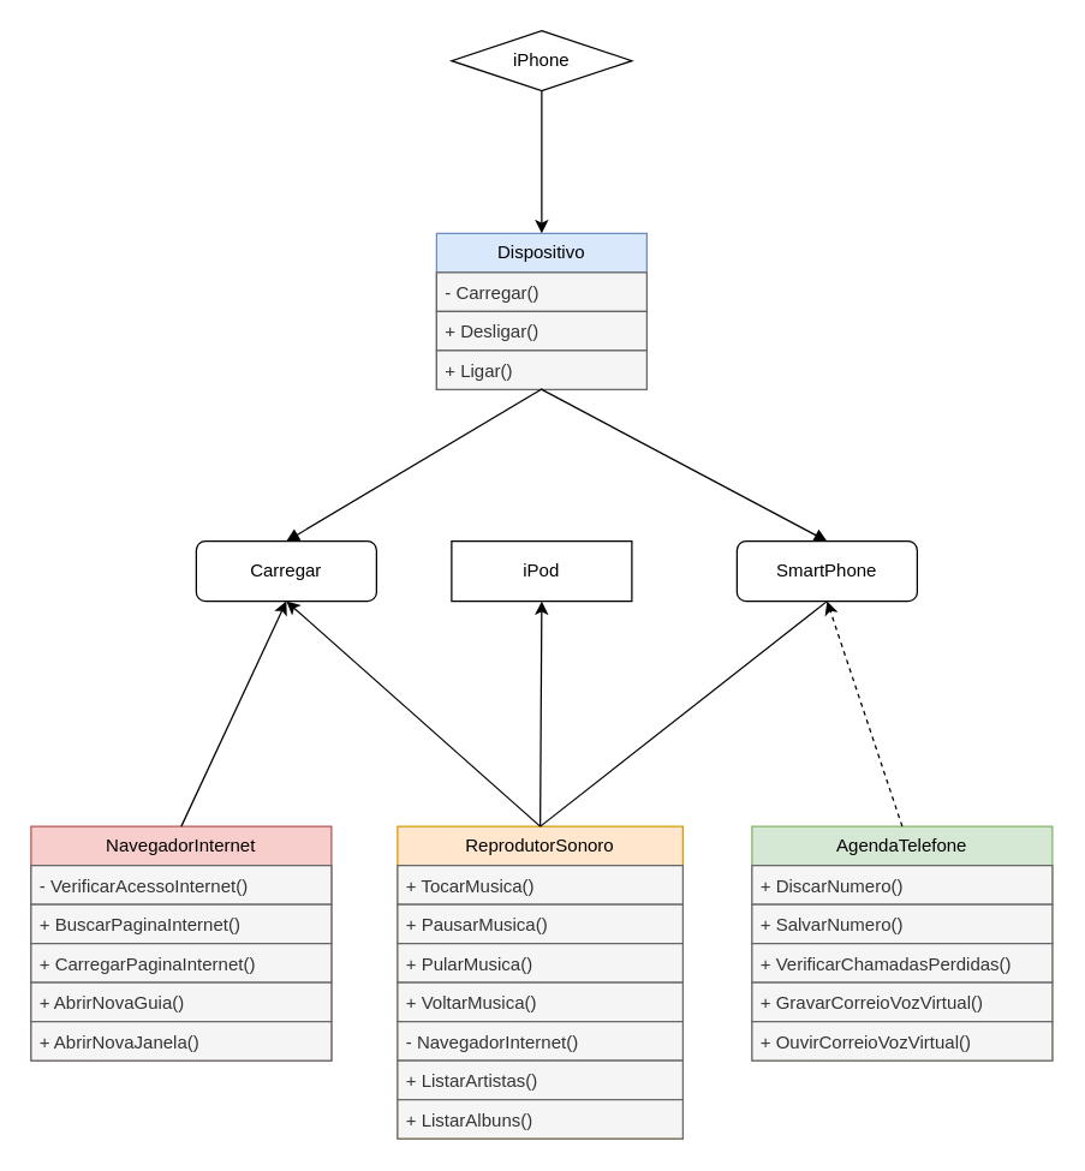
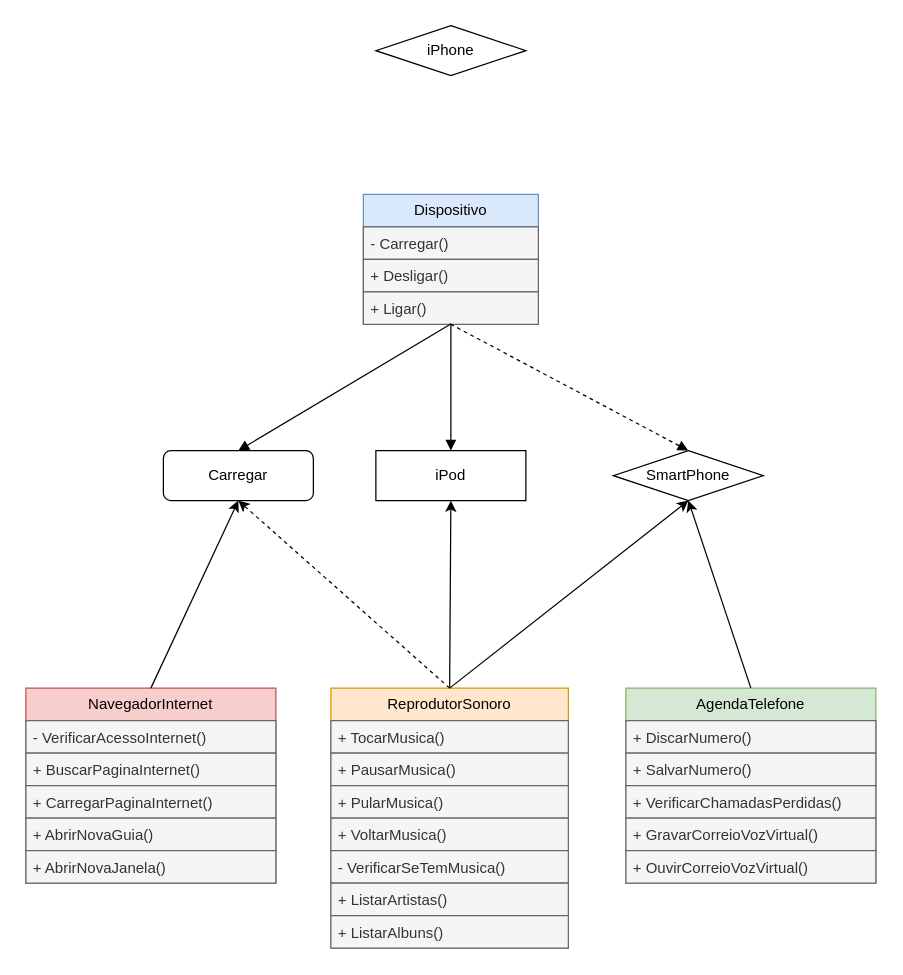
  <mxCell id="0" />
  <mxCell id="1" parent="0" />
  <mxCell id="2" value="iPhone" style="rhombus;html=1;whiteSpace=wrap;" parent="1" vertex="1"><mxGeometry x="300" y="20" width="120" height="40" as="geometry" /></mxCell>
  <mxCell id="3" value="ReprodutorSonoro" style="swimlane;fontStyle=0;childLayout=stackLayout;horizontal=1;startSize=26;fillColor=#ffe6cc;horizontalStack=0;resizeParent=1;resizeParentMax=0;resizeLast=0;collapsible=1;marginBottom=0;whiteSpace=wrap;html=1;strokeColor=#d79b00;" parent="1" vertex="1"><mxGeometry x="264" y="550" width="190" height="208" as="geometry"><mxRectangle x="230" y="160" width="140" height="30" as="alternateBounds" /></mxGeometry></mxCell>
  <mxCell id="4" value="+ TocarMusica()" style="text;strokeColor=#666666;fillColor=#f5f5f5;align=left;verticalAlign=top;spacingLeft=4;spacingRight=4;overflow=hidden;rotatable=0;points=[[0,0.5],[1,0.5]];portConstraint=eastwest;whiteSpace=wrap;html=1;fontColor=#333333;" parent="3" vertex="1"><mxGeometry y="26" width="190" height="26" as="geometry" /></mxCell>
  <mxCell id="5" value="+ PausarMusica()" style="text;strokeColor=#666666;fillColor=#f5f5f5;align=left;verticalAlign=top;spacingLeft=4;spacingRight=4;overflow=hidden;rotatable=0;points=[[0,0.5],[1,0.5]];portConstraint=eastwest;whiteSpace=wrap;html=1;fontColor=#333333;" parent="3" vertex="1"><mxGeometry y="52" width="190" height="26" as="geometry" /></mxCell>
  <mxCell id="6" value="+ PularMusica()" style="text;strokeColor=#666666;fillColor=#f5f5f5;align=left;verticalAlign=top;spacingLeft=4;spacingRight=4;overflow=hidden;rotatable=0;points=[[0,0.5],[1,0.5]];portConstraint=eastwest;whiteSpace=wrap;html=1;fontColor=#333333;" parent="3" vertex="1"><mxGeometry y="78" width="190" height="26" as="geometry" /></mxCell>
  <mxCell id="7" value="+ VoltarMusica()" style="text;strokeColor=#666666;fillColor=#f5f5f5;align=left;verticalAlign=top;spacingLeft=4;spacingRight=4;overflow=hidden;rotatable=0;points=[[0,0.5],[1,0.5]];portConstraint=eastwest;whiteSpace=wrap;html=1;fontColor=#333333;" parent="3" vertex="1"><mxGeometry y="104" width="190" height="26" as="geometry" /></mxCell>
- <mxCell id="8" value="- NavegadorInternet()" style="text;strokeColor=#666666;fillColor=#f5f5f5;align=left;verticalAlign=top;spacingLeft=4;spacingRight=4;overflow=hidden;rotatable=0;points=[[0,0.5],[1,0.5]];portConstraint=eastwest;whiteSpace=wrap;html=1;fontColor=#333333;" parent="3" vertex="1"><mxGeometry y="130" width="190" height="26" as="geometry" /></mxCell>
+ <mxCell id="8" value="- VerificarSeTemMusica()" style="text;strokeColor=#666666;fillColor=#f5f5f5;align=left;verticalAlign=top;spacingLeft=4;spacingRight=4;overflow=hidden;rotatable=0;points=[[0,0.5],[1,0.5]];portConstraint=eastwest;whiteSpace=wrap;html=1;fontColor=#333333;" parent="3" vertex="1"><mxGeometry y="130" width="190" height="26" as="geometry" /></mxCell>
  <mxCell id="9" value="+ ListarArtistas()" style="text;strokeColor=#666666;fillColor=#f5f5f5;align=left;verticalAlign=top;spacingLeft=4;spacingRight=4;overflow=hidden;rotatable=0;points=[[0,0.5],[1,0.5]];portConstraint=eastwest;whiteSpace=wrap;html=1;fontColor=#333333;" parent="3" vertex="1"><mxGeometry y="156" width="190" height="26" as="geometry" /></mxCell>
  <mxCell id="10" value="+ ListarAlbuns()" style="text;strokeColor=#666666;fillColor=#f5f5f5;align=left;verticalAlign=top;spacingLeft=4;spacingRight=4;overflow=hidden;rotatable=0;points=[[0,0.5],[1,0.5]];portConstraint=eastwest;whiteSpace=wrap;html=1;fontColor=#333333;" parent="3" vertex="1"><mxGeometry y="182" width="190" height="26" as="geometry" /></mxCell>
  <mxCell id="11" value="NavegadorInternet" style="swimlane;fontStyle=0;childLayout=stackLayout;horizontal=1;startSize=26;fillColor=#f8cecc;horizontalStack=0;resizeParent=1;resizeParentMax=0;resizeLast=0;collapsible=1;marginBottom=0;whiteSpace=wrap;html=1;strokeColor=#b85450;" parent="1" vertex="1"><mxGeometry x="20" y="550" width="200" height="156" as="geometry" /></mxCell>
  <mxCell id="12" value="- VerificarAcessoInternet()" style="text;strokeColor=#666666;fillColor=#f5f5f5;align=left;verticalAlign=top;spacingLeft=4;spacingRight=4;overflow=hidden;rotatable=0;points=[[0,0.5],[1,0.5]];portConstraint=eastwest;whiteSpace=wrap;html=1;fontColor=#333333;" parent="11" vertex="1"><mxGeometry y="26" width="200" height="26" as="geometry" /></mxCell>
  <mxCell id="13" value="+ BuscarPaginaInternet()" style="text;strokeColor=#666666;fillColor=#f5f5f5;align=left;verticalAlign=top;spacingLeft=4;spacingRight=4;overflow=hidden;rotatable=0;points=[[0,0.5],[1,0.5]];portConstraint=eastwest;whiteSpace=wrap;html=1;fontColor=#333333;" parent="11" vertex="1"><mxGeometry y="52" width="200" height="26" as="geometry" /></mxCell>
  <mxCell id="14" value="+ CarregarPaginaInternet()" style="text;strokeColor=#666666;fillColor=#f5f5f5;align=left;verticalAlign=top;spacingLeft=4;spacingRight=4;overflow=hidden;rotatable=0;points=[[0,0.5],[1,0.5]];portConstraint=eastwest;whiteSpace=wrap;html=1;fontColor=#333333;" parent="11" vertex="1"><mxGeometry y="78" width="200" height="26" as="geometry" /></mxCell>
  <mxCell id="15" value="+ AbrirNovaGuia()" style="text;strokeColor=#666666;fillColor=#f5f5f5;align=left;verticalAlign=top;spacingLeft=4;spacingRight=4;overflow=hidden;rotatable=0;points=[[0,0.5],[1,0.5]];portConstraint=eastwest;whiteSpace=wrap;html=1;fontColor=#333333;" parent="11" vertex="1"><mxGeometry y="104" width="200" height="26" as="geometry" /></mxCell>
  <mxCell id="16" value="+ AbrirNovaJanela()" style="text;strokeColor=#666666;fillColor=#f5f5f5;align=left;verticalAlign=top;spacingLeft=4;spacingRight=4;overflow=hidden;rotatable=0;points=[[0,0.5],[1,0.5]];portConstraint=eastwest;whiteSpace=wrap;html=1;fontColor=#333333;" parent="11" vertex="1"><mxGeometry y="130" width="200" height="26" as="geometry" /></mxCell>
  <mxCell id="17" value="AgendaTelefone" style="swimlane;fontStyle=0;childLayout=stackLayout;horizontal=1;startSize=26;horizontalStack=0;resizeParent=1;resizeParentMax=0;resizeLast=0;collapsible=1;marginBottom=0;whiteSpace=wrap;html=1;fillColor=#d5e8d4;strokeColor=#82b366;" parent="1" vertex="1"><mxGeometry x="500" y="550" width="200" height="156" as="geometry" /></mxCell>
  <mxCell id="18" value="+ DiscarNumero()" style="text;strokeColor=#666666;fillColor=#f5f5f5;align=left;verticalAlign=top;spacingLeft=4;spacingRight=4;overflow=hidden;rotatable=0;points=[[0,0.5],[1,0.5]];portConstraint=eastwest;whiteSpace=wrap;html=1;fontColor=#333333;" parent="17" vertex="1"><mxGeometry y="26" width="200" height="26" as="geometry" /></mxCell>
  <mxCell id="19" value="+ SalvarNumero()" style="text;strokeColor=#666666;fillColor=#f5f5f5;align=left;verticalAlign=top;spacingLeft=4;spacingRight=4;overflow=hidden;rotatable=0;points=[[0,0.5],[1,0.5]];portConstraint=eastwest;whiteSpace=wrap;html=1;fontColor=#333333;" parent="17" vertex="1"><mxGeometry y="52" width="200" height="26" as="geometry" /></mxCell>
  <mxCell id="20" value="+ VerificarChamadasPerdidas()" style="text;strokeColor=#666666;fillColor=#f5f5f5;align=left;verticalAlign=top;spacingLeft=4;spacingRight=4;overflow=hidden;rotatable=0;points=[[0,0.5],[1,0.5]];portConstraint=eastwest;whiteSpace=wrap;html=1;fontColor=#333333;" parent="17" vertex="1"><mxGeometry y="78" width="200" height="26" as="geometry" /></mxCell>
  <mxCell id="21" value="+ GravarCorreioVozVirtual()" style="text;strokeColor=#666666;fillColor=#f5f5f5;align=left;verticalAlign=top;spacingLeft=4;spacingRight=4;overflow=hidden;rotatable=0;points=[[0,0.5],[1,0.5]];portConstraint=eastwest;whiteSpace=wrap;html=1;fontColor=#333333;" parent="17" vertex="1"><mxGeometry y="104" width="200" height="26" as="geometry" /></mxCell>
  <mxCell id="22" value="+ OuvirCorreioVozVirtual()" style="text;strokeColor=#666666;fillColor=#f5f5f5;align=left;verticalAlign=top;spacingLeft=4;spacingRight=4;overflow=hidden;rotatable=0;points=[[0,0.5],[1,0.5]];portConstraint=eastwest;whiteSpace=wrap;html=1;fontColor=#333333;" parent="17" vertex="1"><mxGeometry y="130" width="200" height="26" as="geometry" /></mxCell>
  <mxCell id="23" value="Dispositivo" style="swimlane;fontStyle=0;childLayout=stackLayout;horizontal=1;startSize=26;fillColor=#dae8fc;horizontalStack=0;resizeParent=1;resizeParentMax=0;resizeLast=0;collapsible=1;marginBottom=0;whiteSpace=wrap;html=1;strokeColor=#6c8ebf;" parent="1" vertex="1"><mxGeometry x="290" y="155" width="140" height="104" as="geometry" /></mxCell>
  <mxCell id="24" value="- Carregar()" style="text;strokeColor=#666666;fillColor=#f5f5f5;align=left;verticalAlign=top;spacingLeft=4;spacingRight=4;overflow=hidden;rotatable=0;points=[[0,0.5],[1,0.5]];portConstraint=eastwest;whiteSpace=wrap;html=1;fontColor=#333333;" parent="23" vertex="1"><mxGeometry y="26" width="140" height="26" as="geometry" /></mxCell>
  <mxCell id="25" value="+ Desligar()" style="text;strokeColor=#666666;fillColor=#f5f5f5;align=left;verticalAlign=top;spacingLeft=4;spacingRight=4;overflow=hidden;rotatable=0;points=[[0,0.5],[1,0.5]];portConstraint=eastwest;whiteSpace=wrap;html=1;fontColor=#333333;" parent="23" vertex="1"><mxGeometry y="52" width="140" height="26" as="geometry" /></mxCell>
  <mxCell id="26" value="+ Ligar()" style="text;strokeColor=#666666;fillColor=#f5f5f5;align=left;verticalAlign=top;spacingLeft=4;spacingRight=4;overflow=hidden;rotatable=0;points=[[0,0.5],[1,0.5]];portConstraint=eastwest;whiteSpace=wrap;html=1;fontColor=#333333;" parent="23" vertex="1"><mxGeometry y="78" width="140" height="26" as="geometry" /></mxCell>
  <mxCell id="27" value="Carregar" style="html=1;whiteSpace=wrap;rounded=1;" parent="1" vertex="1"><mxGeometry x="130" y="360" width="120" height="40" as="geometry" /></mxCell>
  <mxCell id="28" value="iPod" style="html=1;whiteSpace=wrap;rounded=0;" parent="1" vertex="1"><mxGeometry x="300" y="360" width="120" height="40" as="geometry" /></mxCell>
- <mxCell id="29" value="SmartPhone" style="html=1;whiteSpace=wrap;rounded=1;" parent="1" vertex="1"><mxGeometry x="490" y="360" width="120" height="40" as="geometry" /></mxCell>
+ <mxCell id="29" value="SmartPhone" style="rhombus;html=1;whiteSpace=wrap;" parent="1" vertex="1"><mxGeometry x="490" y="360" width="120" height="40" as="geometry" /></mxCell>
  <mxCell id="30" value="" style="html=1;verticalAlign=bottom;endArrow=block;curved=0;rounded=0;exitX=0.502;exitY=0.982;exitDx=0;exitDy=0;exitPerimeter=0;" parent="1" source="26" edge="1"><mxGeometry width="80" relative="1" as="geometry"><mxPoint x="360" y="255" as="sourcePoint" /><mxPoint x="190" y="360" as="targetPoint" /></mxGeometry></mxCell>
- <mxCell id="32" value="" style="html=1;verticalAlign=bottom;endArrow=block;curved=0;rounded=0;entryX=0.5;entryY=0;entryDx=0;entryDy=0;exitX=0.498;exitY=0.993;exitDx=0;exitDy=0;exitPerimeter=0;" parent="1" source="26" target="29" edge="1"><mxGeometry width="80" relative="1" as="geometry"><mxPoint x="360" y="255" as="sourcePoint" /><mxPoint x="370" y="370" as="targetPoint" /></mxGeometry></mxCell>
+ <mxCell id="31" value="" style="html=1;verticalAlign=bottom;endArrow=block;curved=0;rounded=0;entryX=0.5;entryY=0;entryDx=0;entryDy=0;exitX=0.5;exitY=1;exitDx=0;exitDy=0;" parent="1" source="23" target="28" edge="1"><mxGeometry width="80" relative="1" as="geometry"><mxPoint x="359.58" y="279.766" as="sourcePoint" /><mxPoint x="200" y="370" as="targetPoint" /></mxGeometry></mxCell>
+ <mxCell id="32" value="" style="html=1;verticalAlign=bottom;endArrow=block;curved=0;rounded=0;entryX=0.5;entryY=0;entryDx=0;entryDy=0;exitX=0.498;exitY=0.993;exitDx=0;exitDy=0;exitPerimeter=0;dashed=1;" parent="1" source="26" target="29" edge="1"><mxGeometry width="80" relative="1" as="geometry"><mxPoint x="360" y="255" as="sourcePoint" /><mxPoint x="370" y="370" as="targetPoint" /></mxGeometry></mxCell>
  <mxCell id="33" value="" style="endArrow=classic;html=1;rounded=0;entryX=0.5;entryY=1;entryDx=0;entryDy=0;exitX=0.5;exitY=0;exitDx=0;exitDy=0;" edge="1" parent="1" source="11" target="27"><mxGeometry width="50" height="50" relative="1" as="geometry"><mxPoint x="106" y="485" as="sourcePoint" /><mxPoint x="156" y="435" as="targetPoint" /></mxGeometry></mxCell>
- <mxCell id="34" value="" style="endArrow=classic;html=1;rounded=0;entryX=0.5;entryY=1;entryDx=0;entryDy=0;exitX=0.5;exitY=0;exitDx=0;exitDy=0;" edge="1" parent="1" source="3" target="27"><mxGeometry width="50" height="50" relative="1" as="geometry"><mxPoint x="130" y="560" as="sourcePoint" /><mxPoint x="200" y="410" as="targetPoint" /></mxGeometry></mxCell>
+ <mxCell id="34" value="" style="endArrow=classic;html=1;rounded=0;entryX=0.5;entryY=1;entryDx=0;entryDy=0;exitX=0.5;exitY=0;exitDx=0;exitDy=0;dashed=1;" edge="1" parent="1" source="3" target="27"><mxGeometry width="50" height="50" relative="1" as="geometry"><mxPoint x="130" y="560" as="sourcePoint" /><mxPoint x="200" y="410" as="targetPoint" /></mxGeometry></mxCell>
  <mxCell id="35" value="" style="endArrow=classic;html=1;rounded=0;entryX=0.5;entryY=1;entryDx=0;entryDy=0;exitX=0.5;exitY=0;exitDx=0;exitDy=0;" edge="1" parent="1" source="3" target="28"><mxGeometry width="50" height="50" relative="1" as="geometry"><mxPoint x="140" y="570" as="sourcePoint" /><mxPoint x="210" y="420" as="targetPoint" /></mxGeometry></mxCell>
- <mxCell id="36" value="" style="endArrow=none;html=1;rounded=0;entryX=0.5;entryY=1;entryDx=0;entryDy=0;exitX=0.5;exitY=0;exitDx=0;exitDy=0;" edge="1" parent="1" source="3" target="29"><mxGeometry width="50" height="50" relative="1" as="geometry"><mxPoint x="150" y="580" as="sourcePoint" /><mxPoint x="220" y="430" as="targetPoint" /></mxGeometry></mxCell>
- <mxCell id="37" value="" style="endArrow=classic;html=1;rounded=0;entryX=0.5;entryY=1;entryDx=0;entryDy=0;exitX=0.5;exitY=0;exitDx=0;exitDy=0;dashed=1;" edge="1" parent="1" source="17" target="29"><mxGeometry width="50" height="50" relative="1" as="geometry"><mxPoint x="160" y="590" as="sourcePoint" /><mxPoint x="230" y="440" as="targetPoint" /></mxGeometry></mxCell>
- <mxCell id="38" value="" style="endArrow=classic;html=1;rounded=0;entryX=0.5;entryY=0;entryDx=0;entryDy=0;exitX=0.5;exitY=1;exitDx=0;exitDy=0;" edge="1" parent="1" source="2" target="23"><mxGeometry width="50" height="50" relative="1" as="geometry"><mxPoint x="170" y="600" as="sourcePoint" /><mxPoint x="240" y="450" as="targetPoint" /></mxGeometry></mxCell>
+ <mxCell id="36" value="" style="endArrow=classic;html=1;rounded=0;entryX=0.5;entryY=1;entryDx=0;entryDy=0;exitX=0.5;exitY=0;exitDx=0;exitDy=0;" edge="1" parent="1" source="3" target="29"><mxGeometry width="50" height="50" relative="1" as="geometry"><mxPoint x="150" y="580" as="sourcePoint" /><mxPoint x="220" y="430" as="targetPoint" /></mxGeometry></mxCell>
+ <mxCell id="37" value="" style="endArrow=classic;html=1;rounded=0;entryX=0.5;entryY=1;entryDx=0;entryDy=0;exitX=0.5;exitY=0;exitDx=0;exitDy=0;" edge="1" parent="1" source="17" target="29"><mxGeometry width="50" height="50" relative="1" as="geometry"><mxPoint x="160" y="590" as="sourcePoint" /><mxPoint x="230" y="440" as="targetPoint" /></mxGeometry></mxCell>
